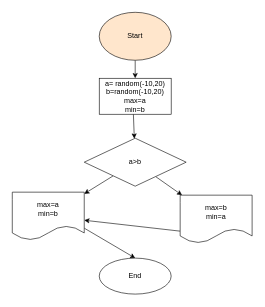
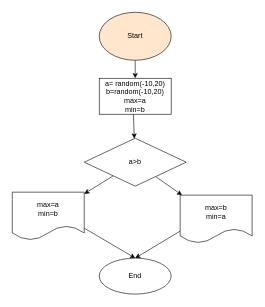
  <mxCell id="0" />
  <mxCell id="1" parent="0" />
  <mxCell id="2" value="" style="edgeStyle=none;html=1;" parent="1" source="3" target="5" edge="1"><mxGeometry relative="1" as="geometry" /></mxCell>
  <mxCell id="3" value="Start" style="ellipse;whiteSpace=wrap;html=1;fillColor=#ffe6cc;" parent="1" vertex="1"><mxGeometry x="165" y="20" width="120" height="80" as="geometry" /></mxCell>
  <mxCell id="4" value="" style="edgeStyle=none;html=1;" edge="1" parent="1" target="8"><mxGeometry relative="1" as="geometry"><mxPoint x="222" y="190" as="sourcePoint" /></mxGeometry></mxCell>
  <mxCell id="5" value="a= random(-10,20)&lt;br&gt;b=random(-10,20)&lt;br&gt;max=a&lt;br&gt;min=b" style="whiteSpace=wrap;html=1;" parent="1" vertex="1"><mxGeometry x="165" y="130" width="120" height="60" as="geometry" /></mxCell>
  <mxCell id="6" value="" style="edgeStyle=none;html=1;" edge="1" parent="1" source="8" target="10"><mxGeometry relative="1" as="geometry" /></mxCell>
  <mxCell id="7" value="" style="edgeStyle=none;html=1;" edge="1" parent="1" source="8" target="12"><mxGeometry relative="1" as="geometry" /></mxCell>
  <mxCell id="8" value="a&amp;gt;b" style="rhombus;whiteSpace=wrap;html=1;" vertex="1" parent="1"><mxGeometry x="140" y="230" width="170" height="80" as="geometry" /></mxCell>
  <mxCell id="9" value="" style="edgeStyle=none;html=1;exitX=1;exitY=0.75;exitDx=0;exitDy=0;entryX=0.5;entryY=0;entryDx=0;entryDy=0;" edge="1" parent="1" source="10" target="13"><mxGeometry relative="1" as="geometry" /></mxCell>
  <mxCell id="10" value="max=a&lt;br&gt;min=b" style="shape=document;whiteSpace=wrap;html=1;boundedLbl=1;" vertex="1" parent="1"><mxGeometry x="20" y="320" width="120" height="80" as="geometry" /></mxCell>
- <mxCell id="11" style="edgeStyle=none;html=1;exitX=0;exitY=0.75;exitDx=0;exitDy=0;" edge="1" parent="1" source="12" target="10"><mxGeometry relative="1" as="geometry"><mxPoint x="351" y="410" as="sourcePoint" /></mxGeometry></mxCell>
+ <mxCell id="11" style="edgeStyle=none;html=1;entryX=0.5;entryY=0;entryDx=0;entryDy=0;exitX=0;exitY=0.75;exitDx=0;exitDy=0;" edge="1" parent="1" source="12" target="13"><mxGeometry relative="1" as="geometry"><mxPoint x="351" y="410" as="sourcePoint" /></mxGeometry></mxCell>
  <mxCell id="12" value="max=b&lt;br&gt;min=a" style="shape=document;whiteSpace=wrap;html=1;boundedLbl=1;" vertex="1" parent="1"><mxGeometry x="300" y="325" width="120" height="80" as="geometry" /></mxCell>
  <mxCell id="13" value="End" style="ellipse;whiteSpace=wrap;html=1;" vertex="1" parent="1"><mxGeometry x="165" y="430" width="120" height="60" as="geometry" /></mxCell>
